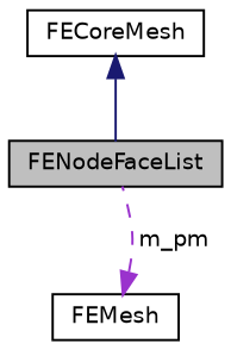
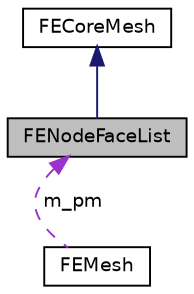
  digraph {
    node [color=black fillcolor=white fontname=Helvetica fontsize=10 shape=record style=filled]
    edge [dir=back fontname=Helvetica fontsize=10 labelfontname=Helvetica labelfontsize=10]
    n1 [fillcolor=grey75 fontcolor=black height=0.2 label=FENodeFaceList width=0.4]
    n2 [height=0.2 label=FEMesh width=0.4]
    n3 [height=0.2 label=FECoreMesh width=0.4]
-   n2 -> n1 [color=darkorchid3 label=" m_pm" style=dashed]
+   n1 -> n2 [color=darkorchid3 label=" m_pm" style=dashed]
    n3 -> n1 [color=midnightblue style=solid]
  }
